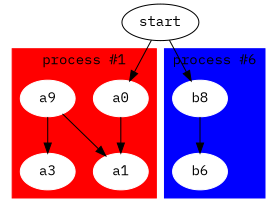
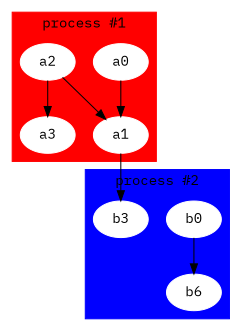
  digraph {
    fontname="IBM Plex Mono"
    node [color=white fontname="IBM Plex Mono" style=filled]
    edge [fontname="IBM Plex Mono"]
    a0
    a1
-   a2 [label=a9]
+   a2
    a3
-   b0 [label=b8]
+   b0
    n6 [label=b6]
-   start [color="" style=""]
+   b3
    subgraph cluster_1 {
      color=red
      label="process #1"
      style=filled
      a0
      a1
      a2
      a3
    }
    subgraph cluster_2 {
      color=blue
-     label="process #6"
+     label="process #2"
      labelColor=white
      style=filled
      b0
      n6
+     b3
    }
    a0 -> a1
+   a1 -> b3
    a2 -> a1
    a2 -> a3
    b0 -> n6
-   start -> a0
-   start -> b0
  }
